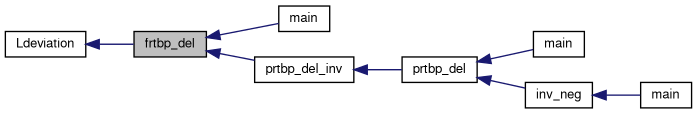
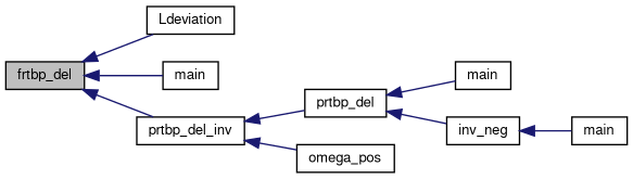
  digraph {
    rankdir=LR
    node [color=black fillcolor=white fontname=FreeSans fontsize=10 shape=record style=filled]
    edge [color=midnightblue dir=back fontname=FreeSans fontsize=10 labelfontname=FreeSans labelfontsize=10 style=solid]
    n1 [fillcolor=grey75 fontcolor=black height=0.2 label=frtbp_del width=0.4]
    n2 [height=0.2 label=Ldeviation width=0.4]
    n3 [height=0.2 label=main width=0.4]
    n4 [height=0.2 label=prtbp_del_inv width=0.4]
    n5 [height=0.2 label=prtbp_del width=0.4]
    n6 [height=0.2 label=main width=0.4]
    n7 [height=0.2 label=inv_neg width=0.4]
+   n8 [height=0.2 label=omega_pos width=0.4]
    n9 [height=0.2 label=main width=0.4]
-   n2 -> n1
+   n1 -> n2
    n1 -> n3
    n1 -> n4
    n4 -> n5
+   n4 -> n8
    n5 -> n6
    n5 -> n7
    n7 -> n9
  }
